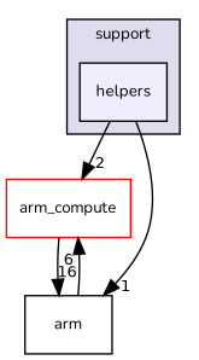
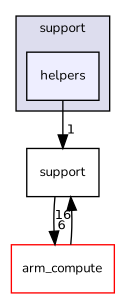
  digraph {
    compound=true
    fontname=Nunito
    node [fontname=Nunito fontsize=10 shape=box style=filled]
    edge [fontname=Nunito labeldistance=1.5 labelfontname=Helvetica labelfontsize=10]
    n1 [fillcolor="#eeeeff" label=helpers pencolor=black]
    n2 [color=red fillcolor=white label=arm_compute]
-   n3 [label=arm style=""]
+   n3 [label=support style=""]
    subgraph cluster_1 {
      bgcolor="#ddddee"
      fontsize=10
      label=support
      pencolor=black
      n1
    }
-   n1 -> n2 [headlabel=2]
    n1 -> n3 [headlabel=1]
    n2 -> n3 [headlabel=16]
    n3 -> n2 [headlabel=6]
  }
